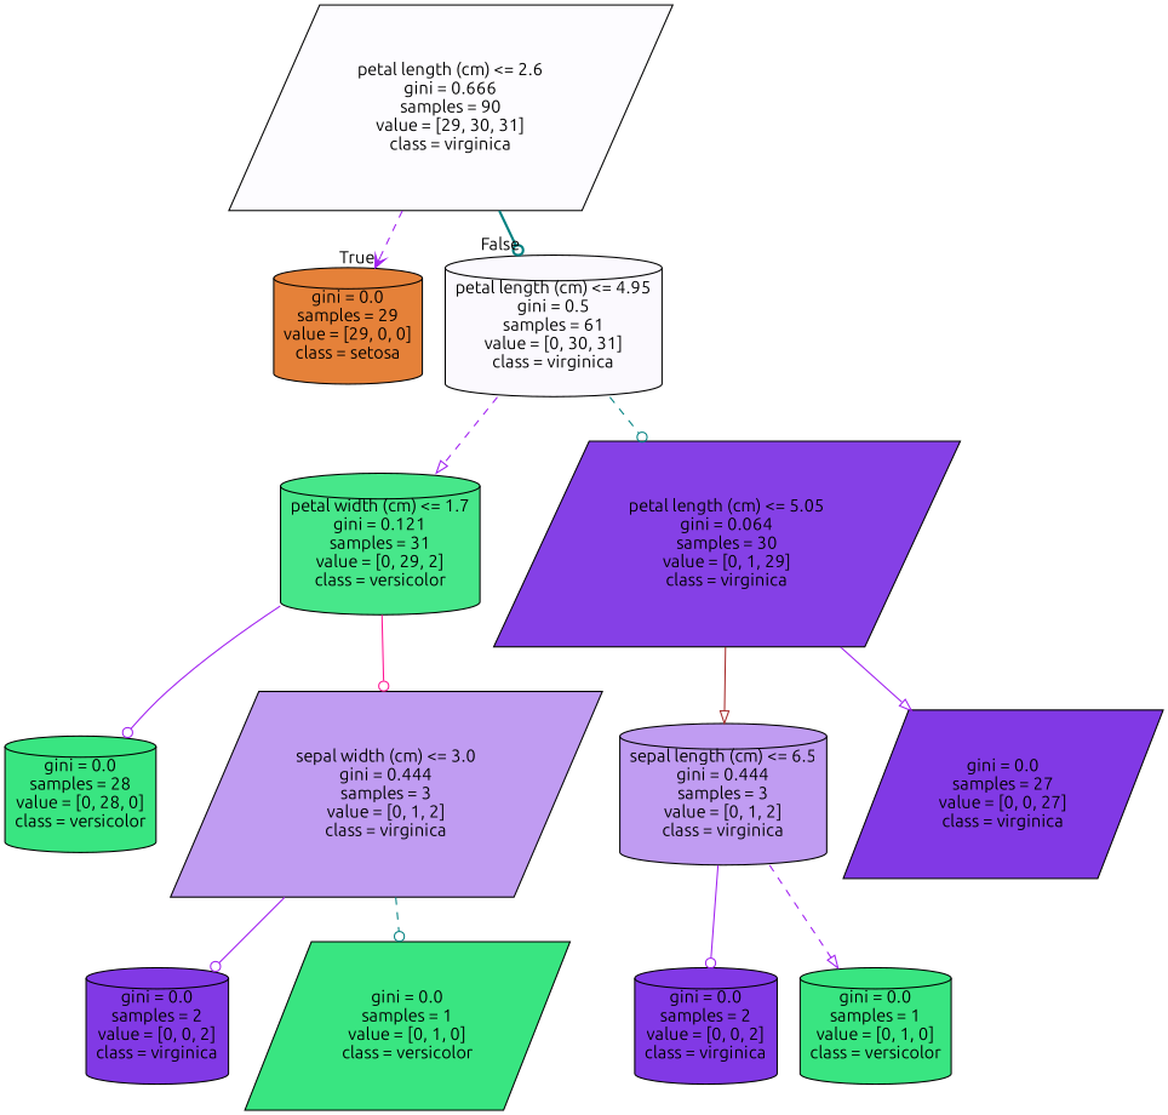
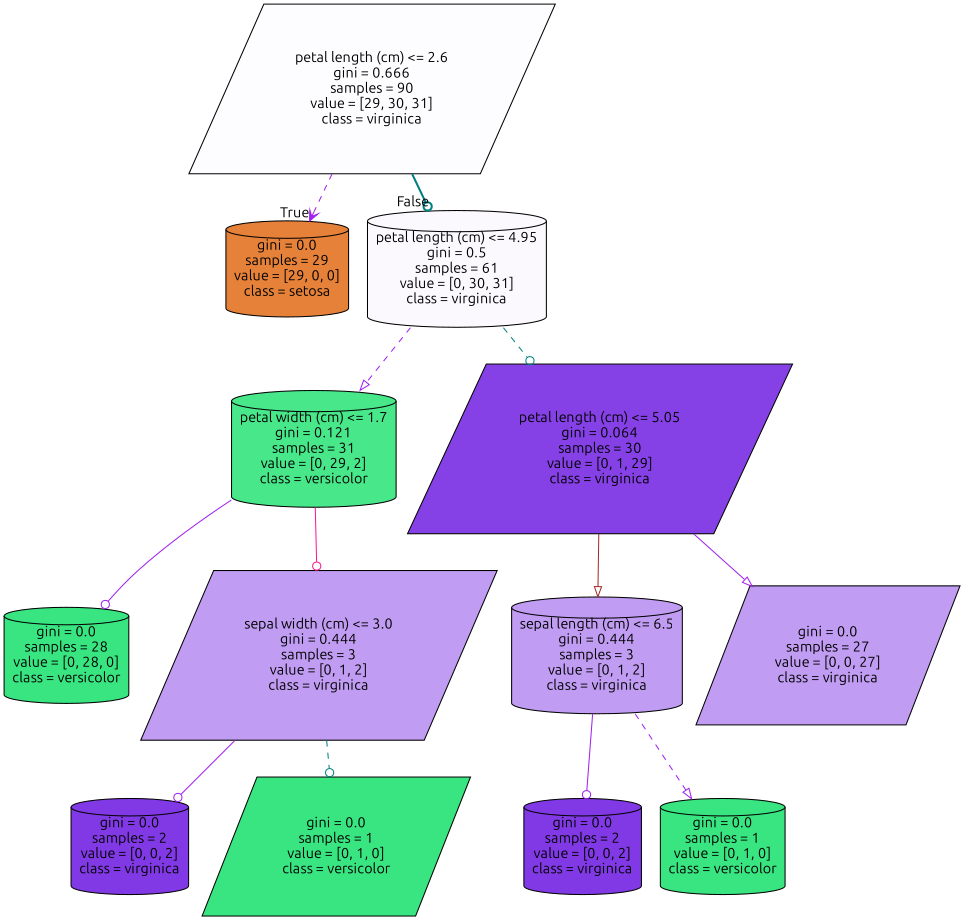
  digraph {
    fontname=Ubuntu
    node [color=black fillcolor="#39e581" shape=cylinder style=filled fontname=Ubuntu]
    edge [color=purple style=solid arrowhead=odot fontname=Ubuntu]
    n1 [fillcolor="#fdfcff" label="petal length (cm) <= 2.6\ngini = 0.666\nsamples = 90\nvalue = [29, 30, 31]\nclass = virginica" shape=parallelogram]
    n2 [fillcolor="#e58139" label="gini = 0.0\nsamples = 29\nvalue = [29, 0, 0]\nclass = setosa"]
    n3 [fillcolor="#fbf9fe" label="petal length (cm) <= 4.95\ngini = 0.5\nsamples = 61\nvalue = [0, 30, 31]\nclass = virginica"]
    n4 [fillcolor="#47e78a" label="petal width (cm) <= 1.7\ngini = 0.121\nsamples = 31\nvalue = [0, 29, 2]\nclass = versicolor"]
    n5 [fillcolor="#8540e6" label="petal length (cm) <= 5.05\ngini = 0.064\nsamples = 30\nvalue = [0, 1, 29]\nclass = virginica" shape=parallelogram]
    n6 [label="gini = 0.0\nsamples = 28\nvalue = [0, 28, 0]\nclass = versicolor"]
    n7 [fillcolor="#c09cf2" label="sepal width (cm) <= 3.0\ngini = 0.444\nsamples = 3\nvalue = [0, 1, 2]\nclass = virginica" shape=parallelogram]
    n8 [fillcolor="#8139e5" label="gini = 0.0\nsamples = 2\nvalue = [0, 0, 2]\nclass = virginica"]
    n9 [label="gini = 0.0\nsamples = 1\nvalue = [0, 1, 0]\nclass = versicolor" shape=parallelogram]
    n10 [fillcolor="#c09cf2" label="sepal length (cm) <= 6.5\ngini = 0.444\nsamples = 3\nvalue = [0, 1, 2]\nclass = virginica"]
-   n11 [fillcolor="#8139e5" label="gini = 0.0\nsamples = 27\nvalue = [0, 0, 27]\nclass = virginica" shape=parallelogram]
+   n11 [fillcolor="#c09cf2" label="gini = 0.0\nsamples = 27\nvalue = [0, 0, 27]\nclass = virginica" shape=parallelogram]
    n12 [fillcolor="#8139e5" label="gini = 0.0\nsamples = 2\nvalue = [0, 0, 2]\nclass = virginica"]
    n13 [label="gini = 0.0\nsamples = 1\nvalue = [0, 1, 0]\nclass = versicolor"]
    n1 -> n2 [headlabel=True labelangle=45 labeldistance=2.5 style=dashed arrowhead=vee]
    n1 -> n3 [headlabel=False labelangle=-45 labeldistance=2.5 color=teal style=bold]
    n3 -> n4 [style=dashed arrowhead=onormal]
    n3 -> n5 [color=teal style=dashed]
    n4 -> n6
    n4 -> n7 [color=deeppink]
    n5 -> n10 [color=brown arrowhead=onormal]
    n5 -> n11 [arrowhead=onormal]
    n7 -> n8
    n7 -> n9 [color=teal style=dashed]
    n10 -> n12
    n10 -> n13 [style=dashed arrowhead=onormal]
  }
